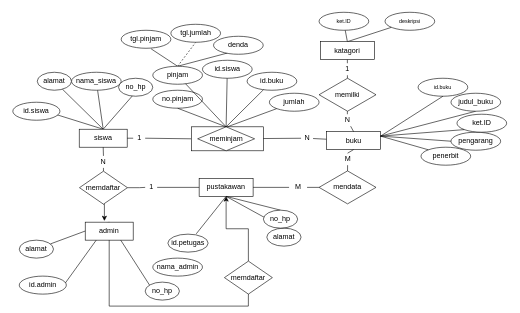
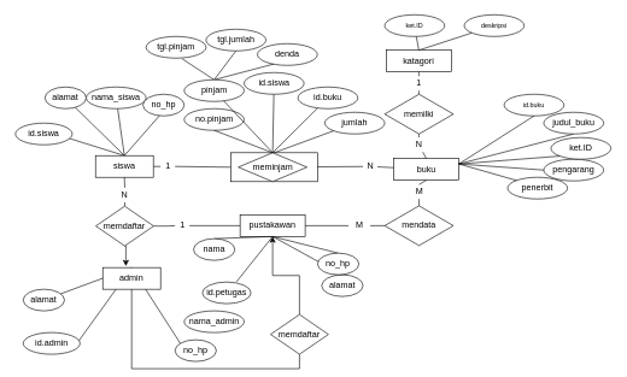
  <mxCell id="0" />
  <mxCell id="1" parent="0" />
  <mxCell id="2" value="" style="edgeStyle=none;rounded=0;orthogonalLoop=1;jettySize=auto;html=1;startArrow=none;startFill=0;endArrow=none;endFill=0;" parent="1" source="67" target="16" edge="1"><mxGeometry relative="1" as="geometry" /></mxCell>
  <mxCell id="3" style="edgeStyle=orthogonalEdgeStyle;rounded=0;orthogonalLoop=1;jettySize=auto;html=1;exitX=0.5;exitY=1;exitDx=0;exitDy=0;startArrow=none;startFill=0;endArrow=none;endFill=0;entryX=0.5;entryY=0;entryDx=0;entryDy=0;" parent="1" source="71" target="36" edge="1"><mxGeometry relative="1" as="geometry"><mxPoint x="171.167" y="270" as="targetPoint" /></mxGeometry></mxCell>
  <mxCell id="4" style="edgeStyle=none;rounded=0;orthogonalLoop=1;jettySize=auto;html=1;exitX=0.5;exitY=0;exitDx=0;exitDy=0;entryX=0.403;entryY=0.983;entryDx=0;entryDy=0;entryPerimeter=0;endArrow=none;endFill=0;" parent="1" source="9" target="12" edge="1"><mxGeometry relative="1" as="geometry" /></mxCell>
  <mxCell id="5" style="edgeStyle=none;rounded=0;orthogonalLoop=1;jettySize=auto;html=1;exitX=0.5;exitY=0;exitDx=0;exitDy=0;endArrow=none;endFill=0;" parent="1" source="9" target="11" edge="1"><mxGeometry relative="1" as="geometry" /></mxCell>
  <mxCell id="6" style="edgeStyle=none;rounded=0;orthogonalLoop=1;jettySize=auto;html=1;exitX=0.5;exitY=0;exitDx=0;exitDy=0;endArrow=none;endFill=0;" parent="1" source="9" target="10" edge="1"><mxGeometry relative="1" as="geometry" /></mxCell>
  <mxCell id="7" style="edgeStyle=none;rounded=0;orthogonalLoop=1;jettySize=auto;html=1;exitX=0.5;exitY=0;exitDx=0;exitDy=0;entryX=0.9;entryY=0.667;entryDx=0;entryDy=0;entryPerimeter=0;endArrow=none;endFill=0;" parent="1" source="9" target="13" edge="1"><mxGeometry relative="1" as="geometry" /></mxCell>
  <mxCell id="8" style="edgeStyle=none;rounded=0;orthogonalLoop=1;jettySize=auto;html=1;exitX=1;exitY=0.5;exitDx=0;exitDy=0;entryX=0;entryY=0.5;entryDx=0;entryDy=0;endArrow=none;endFill=0;" parent="1" source="69" target="57" edge="1"><mxGeometry relative="1" as="geometry" /></mxCell>
  <mxCell id="9" value="siswa" style="rounded=0;whiteSpace=wrap;html=1;" parent="1" vertex="1"><mxGeometry x="131" y="215" width="80" height="30" as="geometry" /></mxCell>
  <mxCell id="10" value="alamat" style="ellipse;whiteSpace=wrap;html=1;" parent="1" vertex="1"><mxGeometry x="61" y="120" width="57.14" height="30" as="geometry" /></mxCell>
  <mxCell id="11" value="nama_siswa" style="ellipse;whiteSpace=wrap;html=1;" parent="1" vertex="1"><mxGeometry x="118.14" y="120" width="82.86" height="30" as="geometry" /></mxCell>
  <mxCell id="12" value="no_hp" style="ellipse;whiteSpace=wrap;html=1;" parent="1" vertex="1"><mxGeometry x="196.57" y="130" width="57.14" height="30" as="geometry" /></mxCell>
  <mxCell id="13" value="id.siswa" style="ellipse;whiteSpace=wrap;html=1;" parent="1" vertex="1"><mxGeometry x="20.28" y="170" width="78.57" height="30" as="geometry" /></mxCell>
  <mxCell id="14" style="edgeStyle=none;rounded=0;orthogonalLoop=1;jettySize=auto;html=1;exitX=0.5;exitY=1;exitDx=0;exitDy=0;entryX=0.5;entryY=0;entryDx=0;entryDy=0;startArrow=none;startFill=0;endArrow=none;endFill=0;" parent="1" source="77" target="23" edge="1"><mxGeometry relative="1" as="geometry" /></mxCell>
  <mxCell id="15" style="edgeStyle=none;rounded=0;orthogonalLoop=1;jettySize=auto;html=1;exitX=0.5;exitY=0;exitDx=0;exitDy=0;startArrow=none;startFill=0;endArrow=none;endFill=0;" parent="1" source="81" target="41" edge="1"><mxGeometry relative="1" as="geometry" /></mxCell>
  <mxCell id="16" value="buku" style="rounded=0;whiteSpace=wrap;html=1;" parent="1" vertex="1"><mxGeometry x="543.57" y="219" width="90" height="30" as="geometry" /></mxCell>
  <mxCell id="17" value="pengarang" style="ellipse;whiteSpace=wrap;html=1;" parent="1" vertex="1"><mxGeometry x="751" y="220" width="82.86" height="30" as="geometry" /></mxCell>
  <mxCell id="18" value="&lt;font style=&quot;font-size: 9px&quot;&gt;id.buku&lt;/font&gt;" style="ellipse;whiteSpace=wrap;html=1;" parent="1" vertex="1"><mxGeometry x="696.14" y="130" width="82.86" height="30" as="geometry" /></mxCell>
  <mxCell id="19" value="penerbit" style="ellipse;whiteSpace=wrap;html=1;" parent="1" vertex="1"><mxGeometry x="701" y="245" width="82.86" height="30" as="geometry" /></mxCell>
  <mxCell id="20" value="ket.ID" style="ellipse;whiteSpace=wrap;html=1;" parent="1" vertex="1"><mxGeometry x="761" y="190" width="82.86" height="30" as="geometry" /></mxCell>
  <mxCell id="21" style="edgeStyle=none;rounded=0;orthogonalLoop=1;jettySize=auto;html=1;exitX=0.5;exitY=1;exitDx=0;exitDy=0;entryX=1;entryY=0.25;entryDx=0;entryDy=0;startArrow=none;startFill=0;endArrow=none;endFill=0;" parent="1" source="22" target="16" edge="1"><mxGeometry relative="1" as="geometry" /></mxCell>
  <mxCell id="22" value="judul_buku" style="ellipse;whiteSpace=wrap;html=1;" parent="1" vertex="1"><mxGeometry x="751" y="155" width="82.86" height="30" as="geometry" /></mxCell>
  <mxCell id="23" value="mendata" style="rhombus;whiteSpace=wrap;html=1;" parent="1" vertex="1"><mxGeometry x="531" y="284.5" width="95" height="55" as="geometry" /></mxCell>
  <mxCell id="24" value="pustakawan" style="rounded=0;whiteSpace=wrap;html=1;" parent="1" vertex="1"><mxGeometry x="331" y="297" width="90" height="30" as="geometry" /></mxCell>
  <mxCell id="25" value="" style="endArrow=none;html=1;exitX=1;exitY=0.5;exitDx=0;exitDy=0;entryX=0;entryY=0.5;entryDx=0;entryDy=0;" parent="1" source="75" target="23" edge="1"><mxGeometry width="50" height="50" relative="1" as="geometry"><mxPoint x="587.36" y="319" as="sourcePoint" /><mxPoint x="547" y="319" as="targetPoint" /></mxGeometry></mxCell>
+ <mxCell id="26" style="rounded=0;orthogonalLoop=1;jettySize=auto;html=1;exitX=0.5;exitY=0;exitDx=0;exitDy=0;startArrow=none;startFill=0;endArrow=none;endFill=0;entryX=0.5;entryY=1;entryDx=0;entryDy=0;" parent="1" source="27" target="24" edge="1"><mxGeometry relative="1" as="geometry"><mxPoint x="381" y="330" as="targetPoint" /></mxGeometry></mxCell>
+ <mxCell id="27" value="nama" style="ellipse;whiteSpace=wrap;html=1;" parent="1" vertex="1"><mxGeometry x="266.57" y="330" width="57.14" height="30" as="geometry" /></mxCell>
  <mxCell id="28" value="id.petugas" style="ellipse;whiteSpace=wrap;html=1;" parent="1" vertex="1"><mxGeometry x="278.86" y="390" width="67.14" height="30" as="geometry" /></mxCell>
  <mxCell id="29" value="" style="endArrow=none;html=1;entryX=0.705;entryY=-0.019;entryDx=0;entryDy=0;exitX=0.5;exitY=1;exitDx=0;exitDy=0;entryPerimeter=0;" parent="1" source="24" target="28" edge="1"><mxGeometry width="50" height="50" relative="1" as="geometry"><mxPoint x="338" y="304" as="sourcePoint" /><mxPoint x="302.747" y="299.62" as="targetPoint" /></mxGeometry></mxCell>
  <mxCell id="30" value="" style="endArrow=none;html=1;entryX=1;entryY=0.25;entryDx=0;entryDy=0;exitX=0.5;exitY=1;exitDx=0;exitDy=0;" parent="1" source="18" target="16" edge="1"><mxGeometry width="50" height="50" relative="1" as="geometry"><mxPoint x="366" y="319" as="sourcePoint" /><mxPoint x="416" y="269" as="targetPoint" /></mxGeometry></mxCell>
  <mxCell id="31" value="" style="endArrow=none;html=1;exitX=0;exitY=1;exitDx=0;exitDy=0;entryX=1;entryY=0.25;entryDx=0;entryDy=0;" parent="1" source="20" target="16" edge="1"><mxGeometry width="50" height="50" relative="1" as="geometry"><mxPoint x="759.43" y="184.5" as="sourcePoint" /><mxPoint x="779" y="192" as="targetPoint" /></mxGeometry></mxCell>
  <mxCell id="32" value="" style="endArrow=none;html=1;entryX=0;entryY=0.5;entryDx=0;entryDy=0;exitX=1;exitY=0.25;exitDx=0;exitDy=0;" parent="1" source="16" target="17" edge="1"><mxGeometry width="50" height="50" relative="1" as="geometry"><mxPoint x="789.43" y="252" as="sourcePoint" /><mxPoint x="793" y="234.5" as="targetPoint" /></mxGeometry></mxCell>
  <mxCell id="33" value="" style="endArrow=none;html=1;exitX=0;exitY=0;exitDx=0;exitDy=0;entryX=1;entryY=0.25;entryDx=0;entryDy=0;" parent="1" source="19" target="16" edge="1"><mxGeometry width="50" height="50" relative="1" as="geometry"><mxPoint x="838" y="219.5" as="sourcePoint" /><mxPoint x="877" y="212" as="targetPoint" /></mxGeometry></mxCell>
  <mxCell id="34" style="edgeStyle=orthogonalEdgeStyle;rounded=0;orthogonalLoop=1;jettySize=auto;html=1;exitX=1;exitY=0.5;exitDx=0;exitDy=0;startArrow=none;startFill=0;endArrow=none;endFill=0;" parent="1" source="73" target="24" edge="1"><mxGeometry relative="1" as="geometry" /></mxCell>
  <mxCell id="35" style="edgeStyle=orthogonalEdgeStyle;rounded=0;orthogonalLoop=1;jettySize=auto;html=1;exitX=0.5;exitY=1;exitDx=0;exitDy=0;entryX=0.4;entryY=-0.067;entryDx=0;entryDy=0;entryPerimeter=0;" edge="1" parent="1" source="36" target="86"><mxGeometry relative="1" as="geometry" /></mxCell>
  <mxCell id="36" value="memdaftar" style="rhombus;whiteSpace=wrap;html=1;" parent="1" vertex="1"><mxGeometry x="131.43" y="285" width="80" height="55" as="geometry" /></mxCell>
  <mxCell id="37" style="rounded=0;orthogonalLoop=1;jettySize=auto;html=1;exitX=0.5;exitY=0;exitDx=0;exitDy=0;startArrow=none;startFill=0;endArrow=none;endFill=0;entryX=0.5;entryY=1;entryDx=0;entryDy=0;" parent="1" source="38" target="24" edge="1"><mxGeometry relative="1" as="geometry"><mxPoint x="391" y="330" as="targetPoint" /></mxGeometry></mxCell>
  <mxCell id="38" value="alamat" style="ellipse;whiteSpace=wrap;html=1;" parent="1" vertex="1"><mxGeometry x="443.86" y="380" width="57.14" height="30" as="geometry" /></mxCell>
  <mxCell id="39" style="edgeStyle=none;rounded=0;orthogonalLoop=1;jettySize=auto;html=1;exitX=0.5;exitY=0;exitDx=0;exitDy=0;entryX=0.5;entryY=1;entryDx=0;entryDy=0;startArrow=none;startFill=0;endArrow=none;endFill=0;" parent="1" source="40" target="24" edge="1"><mxGeometry relative="1" as="geometry" /></mxCell>
  <mxCell id="40" value="no_hp" style="ellipse;whiteSpace=wrap;html=1;" parent="1" vertex="1"><mxGeometry x="438.14" y="350" width="57.14" height="30" as="geometry" /></mxCell>
  <mxCell id="41" value="memilki" style="rhombus;whiteSpace=wrap;html=1;" parent="1" vertex="1"><mxGeometry x="531" y="130" width="95" height="55" as="geometry" /></mxCell>
  <mxCell id="42" value="" style="edgeStyle=none;rounded=0;orthogonalLoop=1;jettySize=auto;html=1;startArrow=none;startFill=0;endArrow=none;endFill=0;" parent="1" source="79" target="41" edge="1"><mxGeometry relative="1" as="geometry" /></mxCell>
  <mxCell id="43" style="edgeStyle=none;rounded=0;orthogonalLoop=1;jettySize=auto;html=1;exitX=0.5;exitY=0;exitDx=0;exitDy=0;startArrow=none;startFill=0;endArrow=none;endFill=0;" parent="1" source="45" target="46" edge="1"><mxGeometry relative="1" as="geometry" /></mxCell>
  <mxCell id="44" style="edgeStyle=none;rounded=0;orthogonalLoop=1;jettySize=auto;html=1;exitX=0.5;exitY=0;exitDx=0;exitDy=0;startArrow=none;startFill=0;endArrow=none;endFill=0;" parent="1" source="45" target="47" edge="1"><mxGeometry relative="1" as="geometry" /></mxCell>
  <mxCell id="45" value="katagori" style="rounded=0;whiteSpace=wrap;html=1;" parent="1" vertex="1"><mxGeometry x="533.22" y="69" width="90" height="30" as="geometry" /></mxCell>
  <mxCell id="46" value="&lt;font style=&quot;font-size: 9px&quot;&gt;ket.ID&lt;/font&gt;" style="ellipse;whiteSpace=wrap;html=1;" parent="1" vertex="1"><mxGeometry x="531" y="20" width="82.86" height="30" as="geometry" /></mxCell>
  <mxCell id="47" value="&lt;font style=&quot;font-size: 9px&quot;&gt;deskripsi&lt;/font&gt;" style="ellipse;whiteSpace=wrap;html=1;" parent="1" vertex="1"><mxGeometry x="641" y="20" width="82.86" height="30" as="geometry" /></mxCell>
  <mxCell id="48" value="no.pinjam" style="ellipse;whiteSpace=wrap;html=1;" parent="1" vertex="1"><mxGeometry x="253.71" y="150" width="82.86" height="30" as="geometry" /></mxCell>
  <mxCell id="49" style="rounded=0;orthogonalLoop=1;jettySize=auto;html=1;exitX=0.5;exitY=0;exitDx=0;exitDy=0;entryX=0.603;entryY=1.033;entryDx=0;entryDy=0;entryPerimeter=0;endArrow=none;endFill=0;" parent="1" source="52" target="64" edge="1"><mxGeometry relative="1" as="geometry" /></mxCell>
- <mxCell id="50" style="edgeStyle=none;rounded=0;orthogonalLoop=1;jettySize=auto;html=1;exitX=0.5;exitY=0;exitDx=0;exitDy=0;entryX=0.5;entryY=1;entryDx=0;entryDy=0;endArrow=none;endFill=0;dashed=1;" parent="1" source="52" target="65" edge="1"><mxGeometry relative="1" as="geometry" /></mxCell>
+ <mxCell id="50" style="edgeStyle=none;rounded=0;orthogonalLoop=1;jettySize=auto;html=1;exitX=0.5;exitY=0;exitDx=0;exitDy=0;entryX=0.5;entryY=1;entryDx=0;entryDy=0;endArrow=none;endFill=0;" parent="1" source="52" target="65" edge="1"><mxGeometry relative="1" as="geometry" /></mxCell>
  <mxCell id="51" style="edgeStyle=none;rounded=0;orthogonalLoop=1;jettySize=auto;html=1;exitX=0.5;exitY=0;exitDx=0;exitDy=0;entryX=0.278;entryY=0.933;entryDx=0;entryDy=0;entryPerimeter=0;endArrow=none;endFill=0;" parent="1" source="52" target="66" edge="1"><mxGeometry relative="1" as="geometry" /></mxCell>
  <mxCell id="52" value="pinjam" style="ellipse;whiteSpace=wrap;html=1;" parent="1" vertex="1"><mxGeometry x="253.71" y="110" width="82.86" height="30" as="geometry" /></mxCell>
  <mxCell id="53" value="id.siswa" style="ellipse;whiteSpace=wrap;html=1;" parent="1" vertex="1"><mxGeometry x="336.57" y="100" width="82.86" height="30" as="geometry" /></mxCell>
  <mxCell id="54" value="id.buku" style="ellipse;whiteSpace=wrap;html=1;" parent="1" vertex="1"><mxGeometry x="411" y="120" width="82.86" height="30" as="geometry" /></mxCell>
  <mxCell id="55" value="jumlah" style="ellipse;whiteSpace=wrap;html=1;" parent="1" vertex="1"><mxGeometry x="448.14" y="155" width="82.86" height="30" as="geometry" /></mxCell>
  <mxCell id="56" value="" style="group" parent="1" vertex="1" connectable="0"><mxGeometry x="318" y="211" width="120" height="40" as="geometry" /></mxCell>
  <mxCell id="57" value="" style="rounded=0;whiteSpace=wrap;html=1;" parent="56" vertex="1"><mxGeometry width="120" height="40" as="geometry" /></mxCell>
  <mxCell id="58" value="meminjam" style="rhombus;whiteSpace=wrap;html=1;" parent="56" vertex="1"><mxGeometry x="10.5" width="95" height="40" as="geometry" /></mxCell>
  <mxCell id="59" style="edgeStyle=none;rounded=0;orthogonalLoop=1;jettySize=auto;html=1;exitX=0.5;exitY=0;exitDx=0;exitDy=0;entryX=0;entryY=1;entryDx=0;entryDy=0;startArrow=none;startFill=0;endArrow=none;endFill=0;" parent="1" source="57" target="55" edge="1"><mxGeometry relative="1" as="geometry" /></mxCell>
  <mxCell id="60" style="edgeStyle=none;rounded=0;orthogonalLoop=1;jettySize=auto;html=1;exitX=0.5;exitY=0;exitDx=0;exitDy=0;startArrow=none;startFill=0;endArrow=none;endFill=0;" parent="1" source="58" target="54" edge="1"><mxGeometry relative="1" as="geometry" /></mxCell>
  <mxCell id="61" style="edgeStyle=none;rounded=0;orthogonalLoop=1;jettySize=auto;html=1;exitX=0.5;exitY=0;exitDx=0;exitDy=0;startArrow=none;startFill=0;endArrow=none;endFill=0;" parent="1" source="58" target="53" edge="1"><mxGeometry relative="1" as="geometry" /></mxCell>
  <mxCell id="62" style="edgeStyle=none;rounded=0;orthogonalLoop=1;jettySize=auto;html=1;exitX=0.5;exitY=0;exitDx=0;exitDy=0;entryX=0.5;entryY=1;entryDx=0;entryDy=0;startArrow=none;startFill=0;endArrow=none;endFill=0;" parent="1" source="58" target="48" edge="1"><mxGeometry relative="1" as="geometry" /></mxCell>
  <mxCell id="63" style="edgeStyle=none;rounded=0;orthogonalLoop=1;jettySize=auto;html=1;exitX=0.5;exitY=0;exitDx=0;exitDy=0;startArrow=none;startFill=0;endArrow=none;endFill=0;" parent="1" source="58" target="52" edge="1"><mxGeometry relative="1" as="geometry" /></mxCell>
  <mxCell id="64" value="tgl.pinjam" style="ellipse;whiteSpace=wrap;html=1;" parent="1" vertex="1"><mxGeometry x="201" y="50" width="82.86" height="30" as="geometry" /></mxCell>
  <mxCell id="65" value="tgl.jumlah" style="ellipse;whiteSpace=wrap;html=1;" parent="1" vertex="1"><mxGeometry x="283.86" y="40" width="82.86" height="30" as="geometry" /></mxCell>
  <mxCell id="66" value="denda" style="ellipse;whiteSpace=wrap;html=1;" parent="1" vertex="1"><mxGeometry x="355" y="60" width="82.86" height="30" as="geometry" /></mxCell>
  <mxCell id="67" value="N" style="text;html=1;align=center;verticalAlign=middle;resizable=0;points=[];autosize=1;" parent="1" vertex="1"><mxGeometry x="501" y="220" width="20" height="20" as="geometry" /></mxCell>
  <mxCell id="68" value="" style="edgeStyle=none;rounded=0;orthogonalLoop=1;jettySize=auto;html=1;startArrow=none;startFill=0;endArrow=none;endFill=0;" parent="1" source="57" target="67" edge="1"><mxGeometry relative="1" as="geometry"><mxPoint x="438" y="221.496" as="sourcePoint" /><mxPoint x="533.57" y="223.878" as="targetPoint" /></mxGeometry></mxCell>
  <mxCell id="69" value="1" style="text;html=1;align=center;verticalAlign=middle;resizable=0;points=[];autosize=1;" parent="1" vertex="1"><mxGeometry x="221" y="220" width="20" height="20" as="geometry" /></mxCell>
  <mxCell id="70" style="edgeStyle=none;rounded=0;orthogonalLoop=1;jettySize=auto;html=1;exitX=1;exitY=0.5;exitDx=0;exitDy=0;entryX=0;entryY=0.5;entryDx=0;entryDy=0;endArrow=none;endFill=0;" parent="1" source="9" target="69" edge="1"><mxGeometry relative="1" as="geometry"><mxPoint x="211" y="221" as="sourcePoint" /><mxPoint x="318" y="220" as="targetPoint" /></mxGeometry></mxCell>
  <mxCell id="71" value="N" style="text;html=1;align=center;verticalAlign=middle;resizable=0;points=[];autosize=1;" parent="1" vertex="1"><mxGeometry x="161.43" y="259.5" width="20" height="20" as="geometry" /></mxCell>
  <mxCell id="72" style="edgeStyle=orthogonalEdgeStyle;rounded=0;orthogonalLoop=1;jettySize=auto;html=1;exitX=0.5;exitY=1;exitDx=0;exitDy=0;startArrow=none;startFill=0;endArrow=none;endFill=0;entryX=0.5;entryY=0;entryDx=0;entryDy=0;" parent="1" source="9" target="71" edge="1"><mxGeometry relative="1" as="geometry"><mxPoint x="171.43" y="285" as="targetPoint" /><mxPoint x="171" y="236" as="sourcePoint" /></mxGeometry></mxCell>
  <mxCell id="73" value="1" style="text;html=1;align=center;verticalAlign=middle;resizable=0;points=[];autosize=1;" parent="1" vertex="1"><mxGeometry x="241" y="302" width="20" height="20" as="geometry" /></mxCell>
  <mxCell id="74" style="edgeStyle=orthogonalEdgeStyle;rounded=0;orthogonalLoop=1;jettySize=auto;html=1;exitX=1;exitY=0.5;exitDx=0;exitDy=0;startArrow=none;startFill=0;endArrow=none;endFill=0;" parent="1" source="36" target="73" edge="1"><mxGeometry relative="1" as="geometry"><mxPoint x="211.43" y="312.5" as="sourcePoint" /><mxPoint x="331" y="312" as="targetPoint" /></mxGeometry></mxCell>
  <mxCell id="75" value="M" style="text;html=1;align=center;verticalAlign=middle;resizable=0;points=[];autosize=1;" parent="1" vertex="1"><mxGeometry x="481" y="302" width="30" height="20" as="geometry" /></mxCell>
  <mxCell id="76" value="" style="endArrow=none;html=1;exitX=1;exitY=0.5;exitDx=0;exitDy=0;entryX=0;entryY=0.5;entryDx=0;entryDy=0;" parent="1" source="24" target="75" edge="1"><mxGeometry width="50" height="50" relative="1" as="geometry"><mxPoint x="421" y="312" as="sourcePoint" /><mxPoint x="531" y="312" as="targetPoint" /></mxGeometry></mxCell>
  <mxCell id="77" value="M" style="text;html=1;align=center;verticalAlign=middle;resizable=0;points=[];autosize=1;" parent="1" vertex="1"><mxGeometry x="563.57" y="255" width="30" height="20" as="geometry" /></mxCell>
  <mxCell id="78" style="edgeStyle=none;rounded=0;orthogonalLoop=1;jettySize=auto;html=1;exitX=0.5;exitY=1;exitDx=0;exitDy=0;entryX=0.5;entryY=0;entryDx=0;entryDy=0;startArrow=none;startFill=0;endArrow=none;endFill=0;" parent="1" source="16" target="77" edge="1"><mxGeometry relative="1" as="geometry"><mxPoint x="578.57" y="240" as="sourcePoint" /><mxPoint x="578.5" y="284.5" as="targetPoint" /></mxGeometry></mxCell>
  <mxCell id="79" value="1" style="text;html=1;align=center;verticalAlign=middle;resizable=0;points=[];autosize=1;" parent="1" vertex="1"><mxGeometry x="568.22" y="105" width="20" height="20" as="geometry" /></mxCell>
  <mxCell id="80" value="" style="edgeStyle=none;rounded=0;orthogonalLoop=1;jettySize=auto;html=1;startArrow=none;startFill=0;endArrow=none;endFill=0;" parent="1" source="45" target="79" edge="1"><mxGeometry relative="1" as="geometry"><mxPoint x="578.283" y="106" as="sourcePoint" /><mxPoint x="578.384" y="130.067" as="targetPoint" /></mxGeometry></mxCell>
  <mxCell id="81" value="N" style="text;html=1;align=center;verticalAlign=middle;resizable=0;points=[];autosize=1;" parent="1" vertex="1"><mxGeometry x="568.22" y="190" width="20" height="20" as="geometry" /></mxCell>
  <mxCell id="82" style="edgeStyle=none;rounded=0;orthogonalLoop=1;jettySize=auto;html=1;exitX=0.5;exitY=0;exitDx=0;exitDy=0;startArrow=none;startFill=0;endArrow=none;endFill=0;" parent="1" source="16" target="81" edge="1"><mxGeometry relative="1" as="geometry"><mxPoint x="578.57" y="210" as="sourcePoint" /><mxPoint x="578.537" y="184.979" as="targetPoint" /></mxGeometry></mxCell>
  <mxCell id="83" style="edgeStyle=none;rounded=0;orthogonalLoop=1;jettySize=auto;html=1;exitX=0.5;exitY=0;exitDx=0;exitDy=0;entryX=0.403;entryY=0.983;entryDx=0;entryDy=0;entryPerimeter=0;endArrow=none;endFill=0;" edge="1" parent="1" source="86" target="89"><mxGeometry relative="1" as="geometry" /></mxCell>
  <mxCell id="84" style="edgeStyle=none;rounded=0;orthogonalLoop=1;jettySize=auto;html=1;exitX=0.5;exitY=0;exitDx=0;exitDy=0;endArrow=none;endFill=0;" edge="1" parent="1" source="86" target="87"><mxGeometry relative="1" as="geometry" /></mxCell>
  <mxCell id="85" style="edgeStyle=none;rounded=0;orthogonalLoop=1;jettySize=auto;html=1;exitX=0.5;exitY=0;exitDx=0;exitDy=0;entryX=0.9;entryY=0.667;entryDx=0;entryDy=0;entryPerimeter=0;endArrow=none;endFill=0;" edge="1" parent="1" source="86" target="90"><mxGeometry relative="1" as="geometry" /></mxCell>
  <mxCell id="86" value="admin" style="rounded=0;whiteSpace=wrap;html=1;" vertex="1" parent="1"><mxGeometry x="141" y="370" width="80" height="30" as="geometry" /></mxCell>
  <mxCell id="87" value="alamat" style="ellipse;whiteSpace=wrap;html=1;" vertex="1" parent="1"><mxGeometry x="30.99" y="400" width="57.14" height="30" as="geometry" /></mxCell>
  <mxCell id="88" value="nama_admin" style="ellipse;whiteSpace=wrap;html=1;" vertex="1" parent="1"><mxGeometry x="253.71" y="430" width="82.86" height="30" as="geometry" /></mxCell>
  <mxCell id="89" value="no_hp" style="ellipse;whiteSpace=wrap;html=1;" vertex="1" parent="1"><mxGeometry x="241" y="470" width="57.14" height="30" as="geometry" /></mxCell>
  <mxCell id="90" value="id.admin" style="ellipse;whiteSpace=wrap;html=1;" vertex="1" parent="1"><mxGeometry x="30.99" y="460" width="78.57" height="30" as="geometry" /></mxCell>
  <mxCell id="91" style="edgeStyle=orthogonalEdgeStyle;rounded=0;orthogonalLoop=1;jettySize=auto;html=1;exitX=0.5;exitY=1;exitDx=0;exitDy=0;startArrow=none;startFill=0;endArrow=none;endFill=0;entryX=0.5;entryY=1;entryDx=0;entryDy=0;" edge="1" parent="1" source="86" target="93"><mxGeometry relative="1" as="geometry"><mxPoint x="201.58" y="529.5" as="targetPoint" /><mxPoint x="201.15" y="506" as="sourcePoint" /></mxGeometry></mxCell>
  <mxCell id="92" style="edgeStyle=orthogonalEdgeStyle;rounded=0;orthogonalLoop=1;jettySize=auto;html=1;exitX=0.5;exitY=0;exitDx=0;exitDy=0;entryX=0.5;entryY=1;entryDx=0;entryDy=0;" edge="1" parent="1" source="93" target="24"><mxGeometry relative="1" as="geometry" /></mxCell>
  <mxCell id="93" value="memdaftar" style="rhombus;whiteSpace=wrap;html=1;" vertex="1" parent="1"><mxGeometry x="373.14" y="435" width="80" height="55" as="geometry" /></mxCell>
